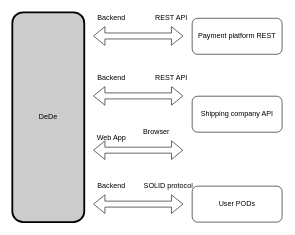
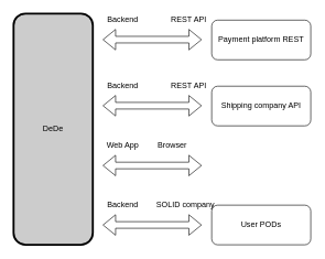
  <mxCell id="0" />
  <mxCell id="1" parent="0" />
  <mxCell id="2" value="DeDe" style="whiteSpace=wrap;html=1;fillColor=#CCCCCC;strokeWidth=3;rounded=1;" vertex="1" parent="1"><mxGeometry x="20" y="20" width="120" height="350" as="geometry" /></mxCell>
  <mxCell id="3" value="Payment platform REST" style="rounded=1;whiteSpace=wrap;html=1;" vertex="1" parent="1"><mxGeometry x="320" y="30" width="150" height="60" as="geometry" /></mxCell>
- <mxCell id="4" value="Shipping company API" style="rounded=1;whiteSpace=wrap;html=1;" vertex="1" parent="1"><mxGeometry x="320" y="160" width="150" height="60" as="geometry" /></mxCell>
+ <mxCell id="4" value="Shipping company API" style="rounded=1;whiteSpace=wrap;html=1;" vertex="1" parent="1"><mxGeometry x="320" y="130" width="150" height="60" as="geometry" /></mxCell>
  <mxCell id="5" value="" style="shape=flexArrow;endArrow=classic;startArrow=classic;html=1;rounded=0;" edge="1" parent="1"><mxGeometry width="100" height="100" relative="1" as="geometry"><mxPoint x="155" y="59.5" as="sourcePoint" /><mxPoint x="305" y="59.5" as="targetPoint" /></mxGeometry></mxCell>
  <mxCell id="6" value="" style="shape=flexArrow;endArrow=classic;startArrow=classic;html=1;rounded=0;" edge="1" parent="1"><mxGeometry width="100" height="100" relative="1" as="geometry"><mxPoint x="155" y="159.5" as="sourcePoint" /><mxPoint x="305" y="159.5" as="targetPoint" /></mxGeometry></mxCell>
  <mxCell id="7" value="" style="shape=flexArrow;endArrow=classic;startArrow=classic;html=1;rounded=0;" edge="1" parent="1"><mxGeometry width="100" height="100" relative="1" as="geometry"><mxPoint x="155" y="250" as="sourcePoint" /><mxPoint x="305" y="250" as="targetPoint" /></mxGeometry></mxCell>
  <mxCell id="8" value="REST API" style="text;html=1;align=center;verticalAlign=middle;resizable=0;points=[];autosize=1;strokeColor=none;fillColor=none;" vertex="1" parent="1"><mxGeometry x="250" y="20" width="70" height="20" as="geometry" /></mxCell>
  <mxCell id="9" value="REST API" style="text;html=1;align=center;verticalAlign=middle;resizable=0;points=[];autosize=1;strokeColor=none;fillColor=none;" vertex="1" parent="1"><mxGeometry x="250" y="120" width="70" height="20" as="geometry" /></mxCell>
  <mxCell id="10" value="Backend" style="text;html=1;align=center;verticalAlign=middle;resizable=0;points=[];autosize=1;strokeColor=none;fillColor=none;" vertex="1" parent="1"><mxGeometry x="155" y="20" width="60" height="20" as="geometry" /></mxCell>
  <mxCell id="11" value="Backend" style="text;html=1;align=center;verticalAlign=middle;resizable=0;points=[];autosize=1;strokeColor=none;fillColor=none;" vertex="1" parent="1"><mxGeometry x="155" y="120" width="60" height="20" as="geometry" /></mxCell>
- <mxCell id="12" value="Web App" style="text;html=1;align=center;verticalAlign=middle;resizable=0;points=[];autosize=1;strokeColor=none;fillColor=none;" vertex="1" parent="1"><mxGeometry x="155" y="220" width="60" height="20" as="geometry" /></mxCell>
+ <mxCell id="12" value="Web App" style="text;html=1;align=center;verticalAlign=middle;resizable=0;points=[];autosize=1;strokeColor=none;fillColor=none;" vertex="1" parent="1"><mxGeometry x="155" y="210" width="60" height="20" as="geometry" /></mxCell>
  <mxCell id="13" value="Browser" style="text;html=1;align=center;verticalAlign=middle;resizable=0;points=[];autosize=1;strokeColor=none;fillColor=none;" vertex="1" parent="1"><mxGeometry x="230" y="210" width="60" height="20" as="geometry" /></mxCell>
  <mxCell id="14" value="" style="shape=flexArrow;endArrow=classic;startArrow=classic;html=1;rounded=0;" edge="1" parent="1"><mxGeometry width="100" height="100" relative="1" as="geometry"><mxPoint x="155" y="340" as="sourcePoint" /><mxPoint x="305" y="340" as="targetPoint" /></mxGeometry></mxCell>
  <mxCell id="15" value="User PODs" style="rounded=1;whiteSpace=wrap;html=1;" vertex="1" parent="1"><mxGeometry x="320" y="310" width="150" height="60" as="geometry" /></mxCell>
  <mxCell id="16" value="Backend" style="text;html=1;align=center;verticalAlign=middle;resizable=0;points=[];autosize=1;strokeColor=none;fillColor=none;" vertex="1" parent="1"><mxGeometry x="155" y="300" width="60" height="20" as="geometry" /></mxCell>
- <mxCell id="17" value="SOLID protocol" style="text;html=1;align=center;verticalAlign=middle;resizable=0;points=[];autosize=1;strokeColor=none;fillColor=none;" vertex="1" parent="1"><mxGeometry x="230" y="300" width="100" height="20" as="geometry" /></mxCell>
+ <mxCell id="17" value="SOLID company" style="text;html=1;align=center;verticalAlign=middle;resizable=0;points=[];autosize=1;strokeColor=none;fillColor=none;" vertex="1" parent="1"><mxGeometry x="230" y="300" width="100" height="20" as="geometry" /></mxCell>
